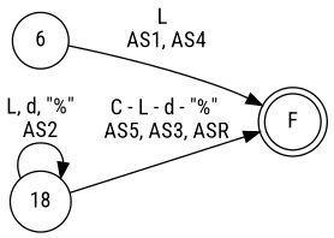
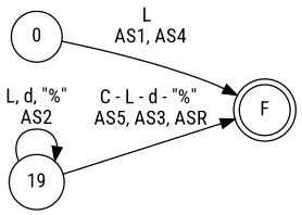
  digraph {
    fontname="Roboto Condensed"
    rankdir=LR
    node [fontname="Roboto Condensed" shape=circle]
    edge [fontname="Roboto Condensed"]
    F [shape=doublecircle]
-   0 [label=6]
-   18
+   0
+   18 [label=19]
    0 -> F [label="L \n AS1, AS4"]
    18 -> F [label="C - L - d - \"%\"\n AS5, AS3, ASR"]
    18 -> 18 [label="L, d, \"%\"\nAS2"]
  }
